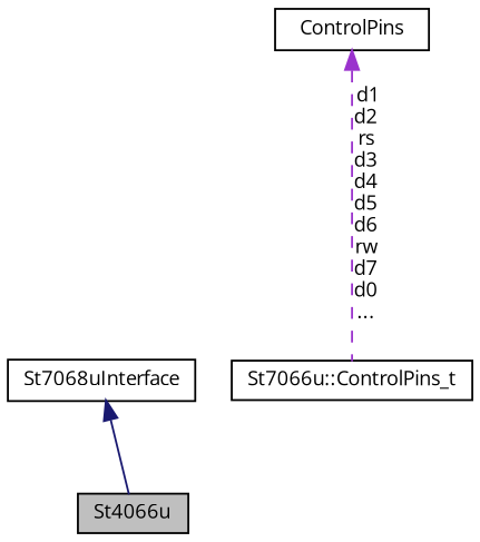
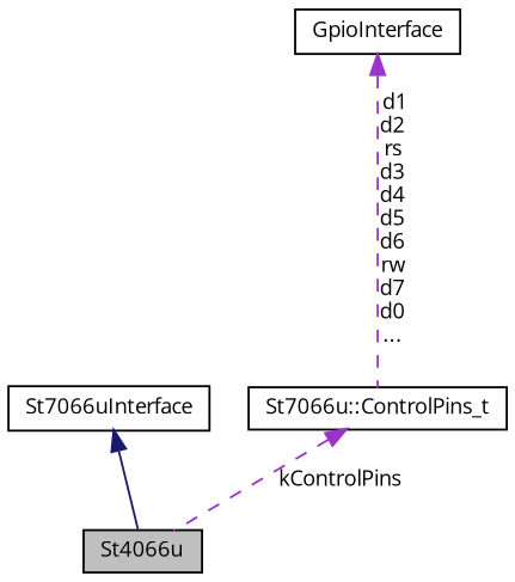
  digraph {
    fontname="Open Sans"
    node [color=black fillcolor=white fontname="Open Sans" fontsize=10 shape=record style=filled]
    edge [color=darkorchid3 dir=back fontname="Open Sans" fontsize=10 labelfontname=Helvetica labelfontsize=10 style=dashed]
    n1 [fillcolor=grey75 fontcolor=black height=0.2 label=St4066u width=0.4]
-   n2 [height=0.2 label=St7068uInterface width=0.4]
+   n2 [height=0.2 label=St7066uInterface width=0.4]
    n3 [height=0.2 label="St7066u::ControlPins_t" width=0.4]
-   n4 [height=0.2 label=ControlPins width=0.4]
+   n4 [height=0.2 label=GpioInterface width=0.4]
    n2 -> n1 [color=midnightblue style=solid]
+   n3 -> n1 [label=" kControlPins"]
    n4 -> n3 [label=" d1\nd2\nrs\nd3\nd4\nd5\nd6\nrw\nd7\nd0\n..."]
  }
